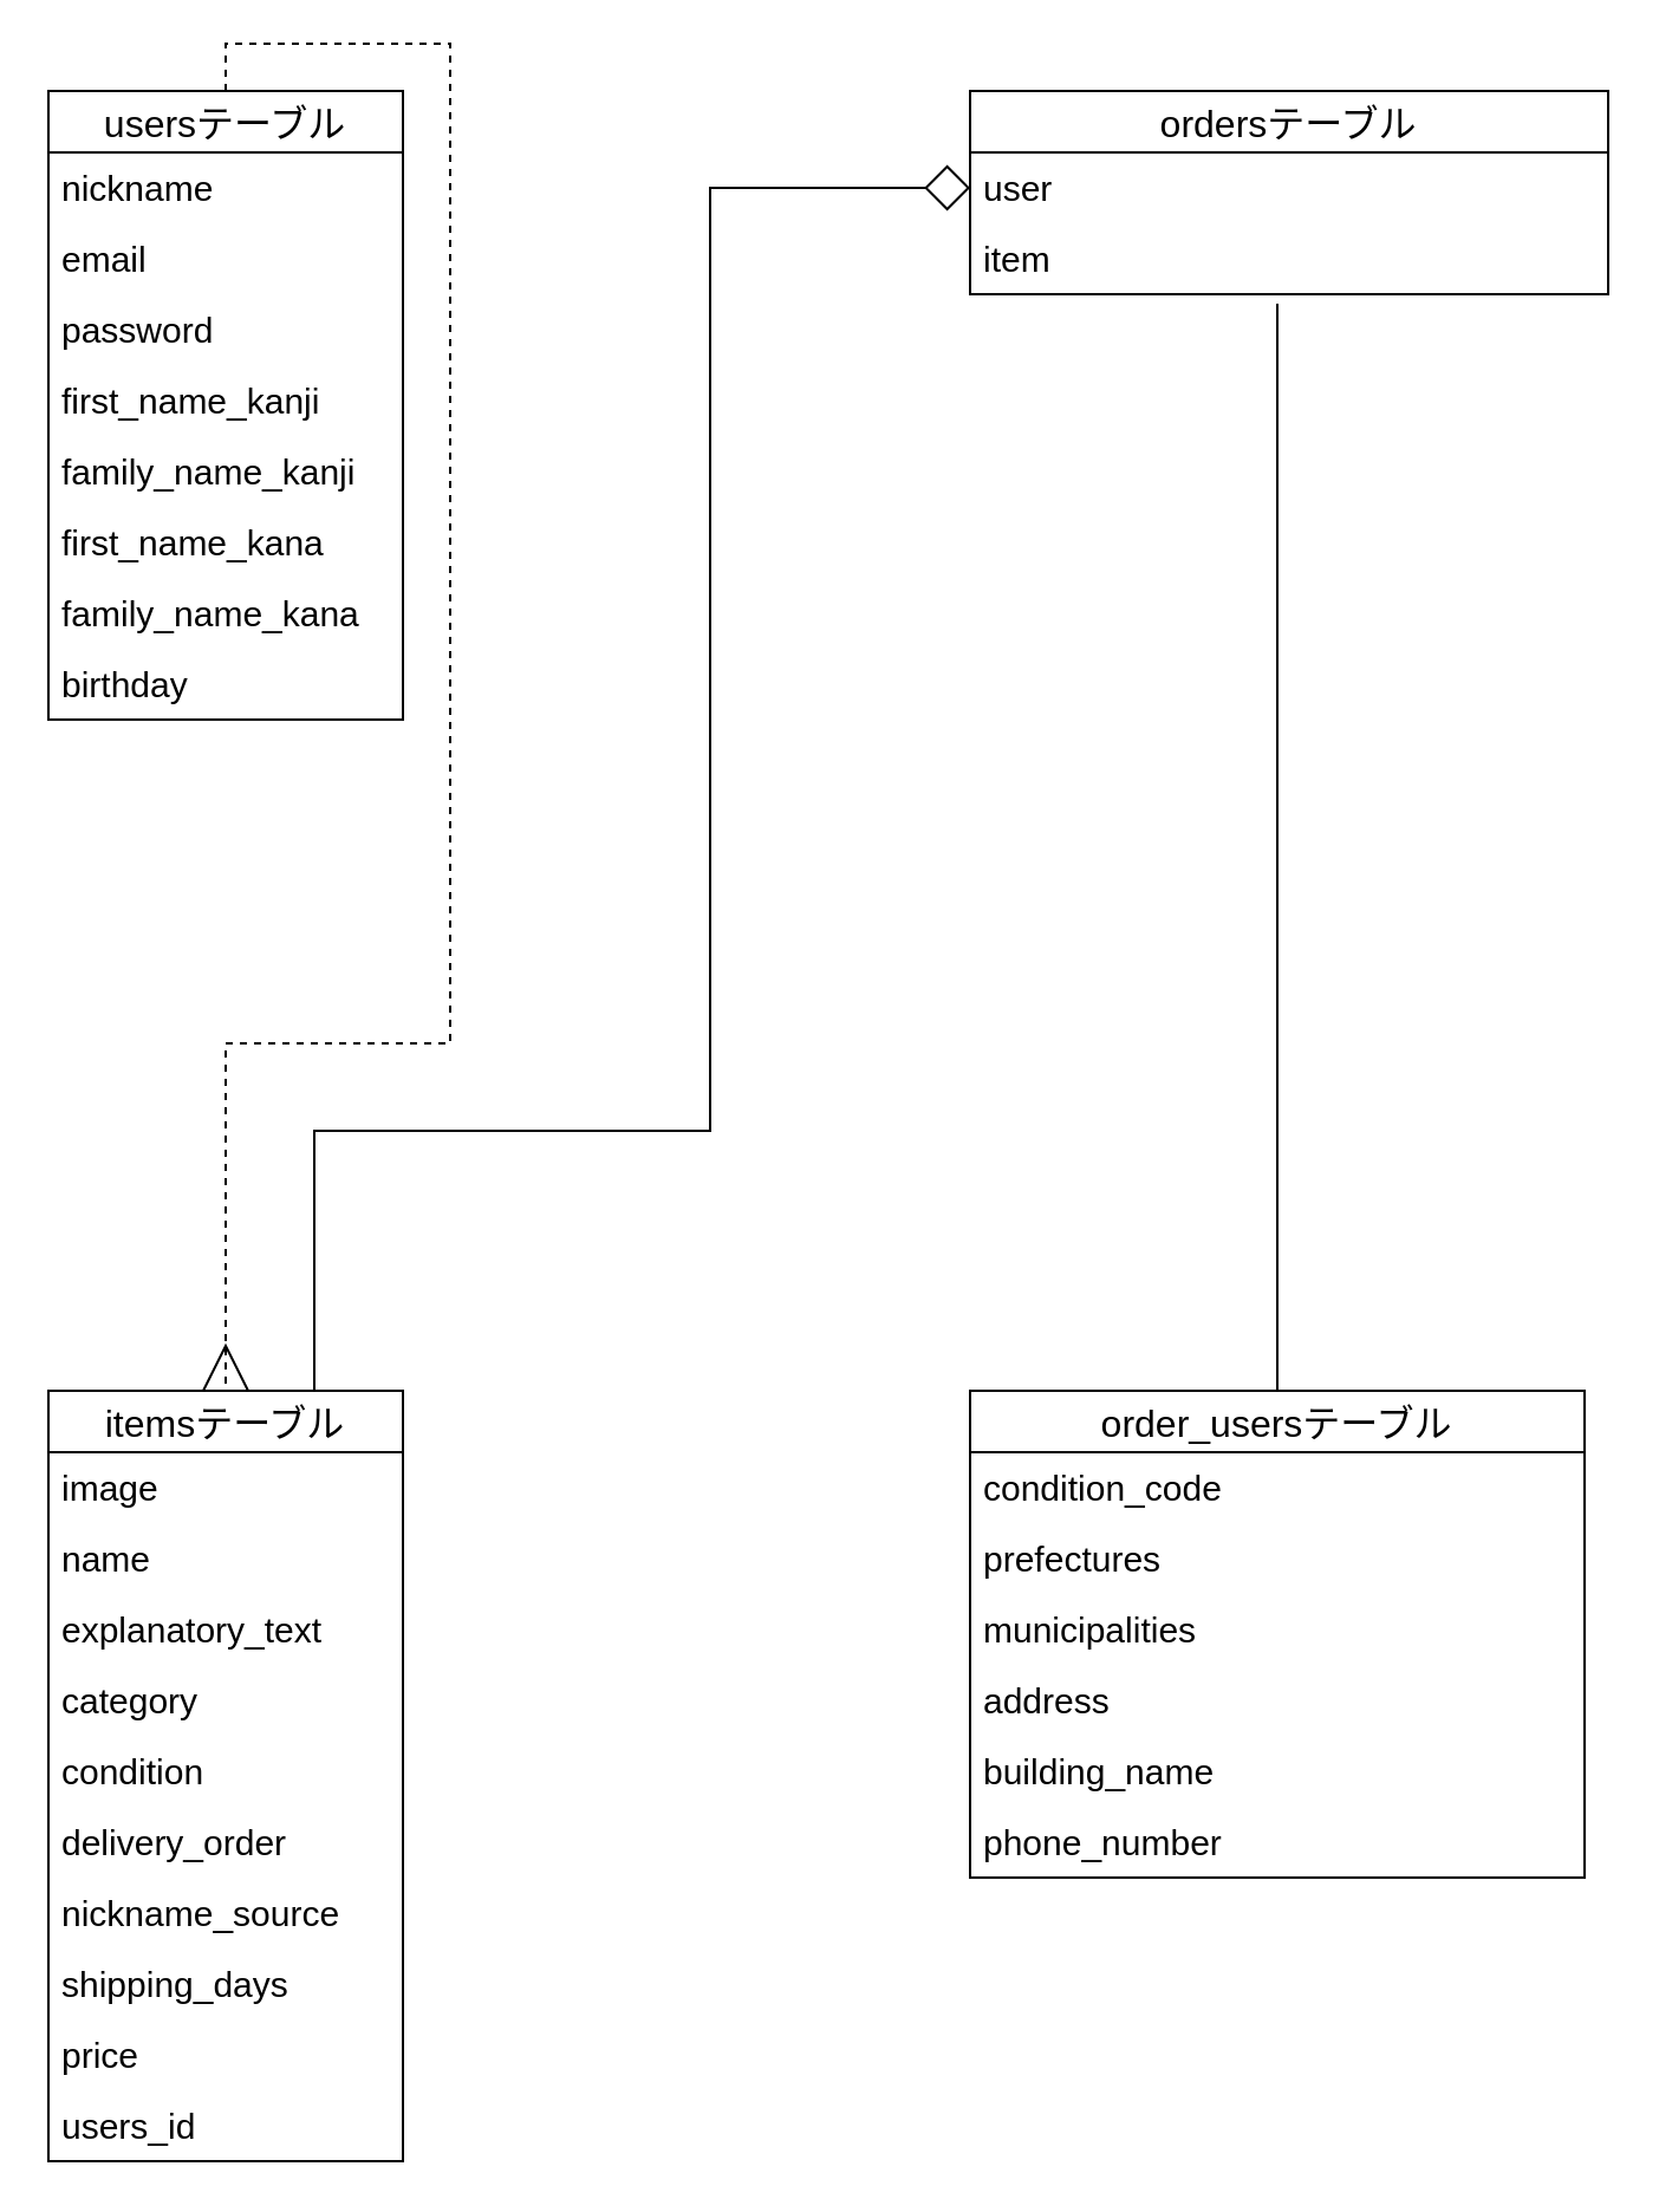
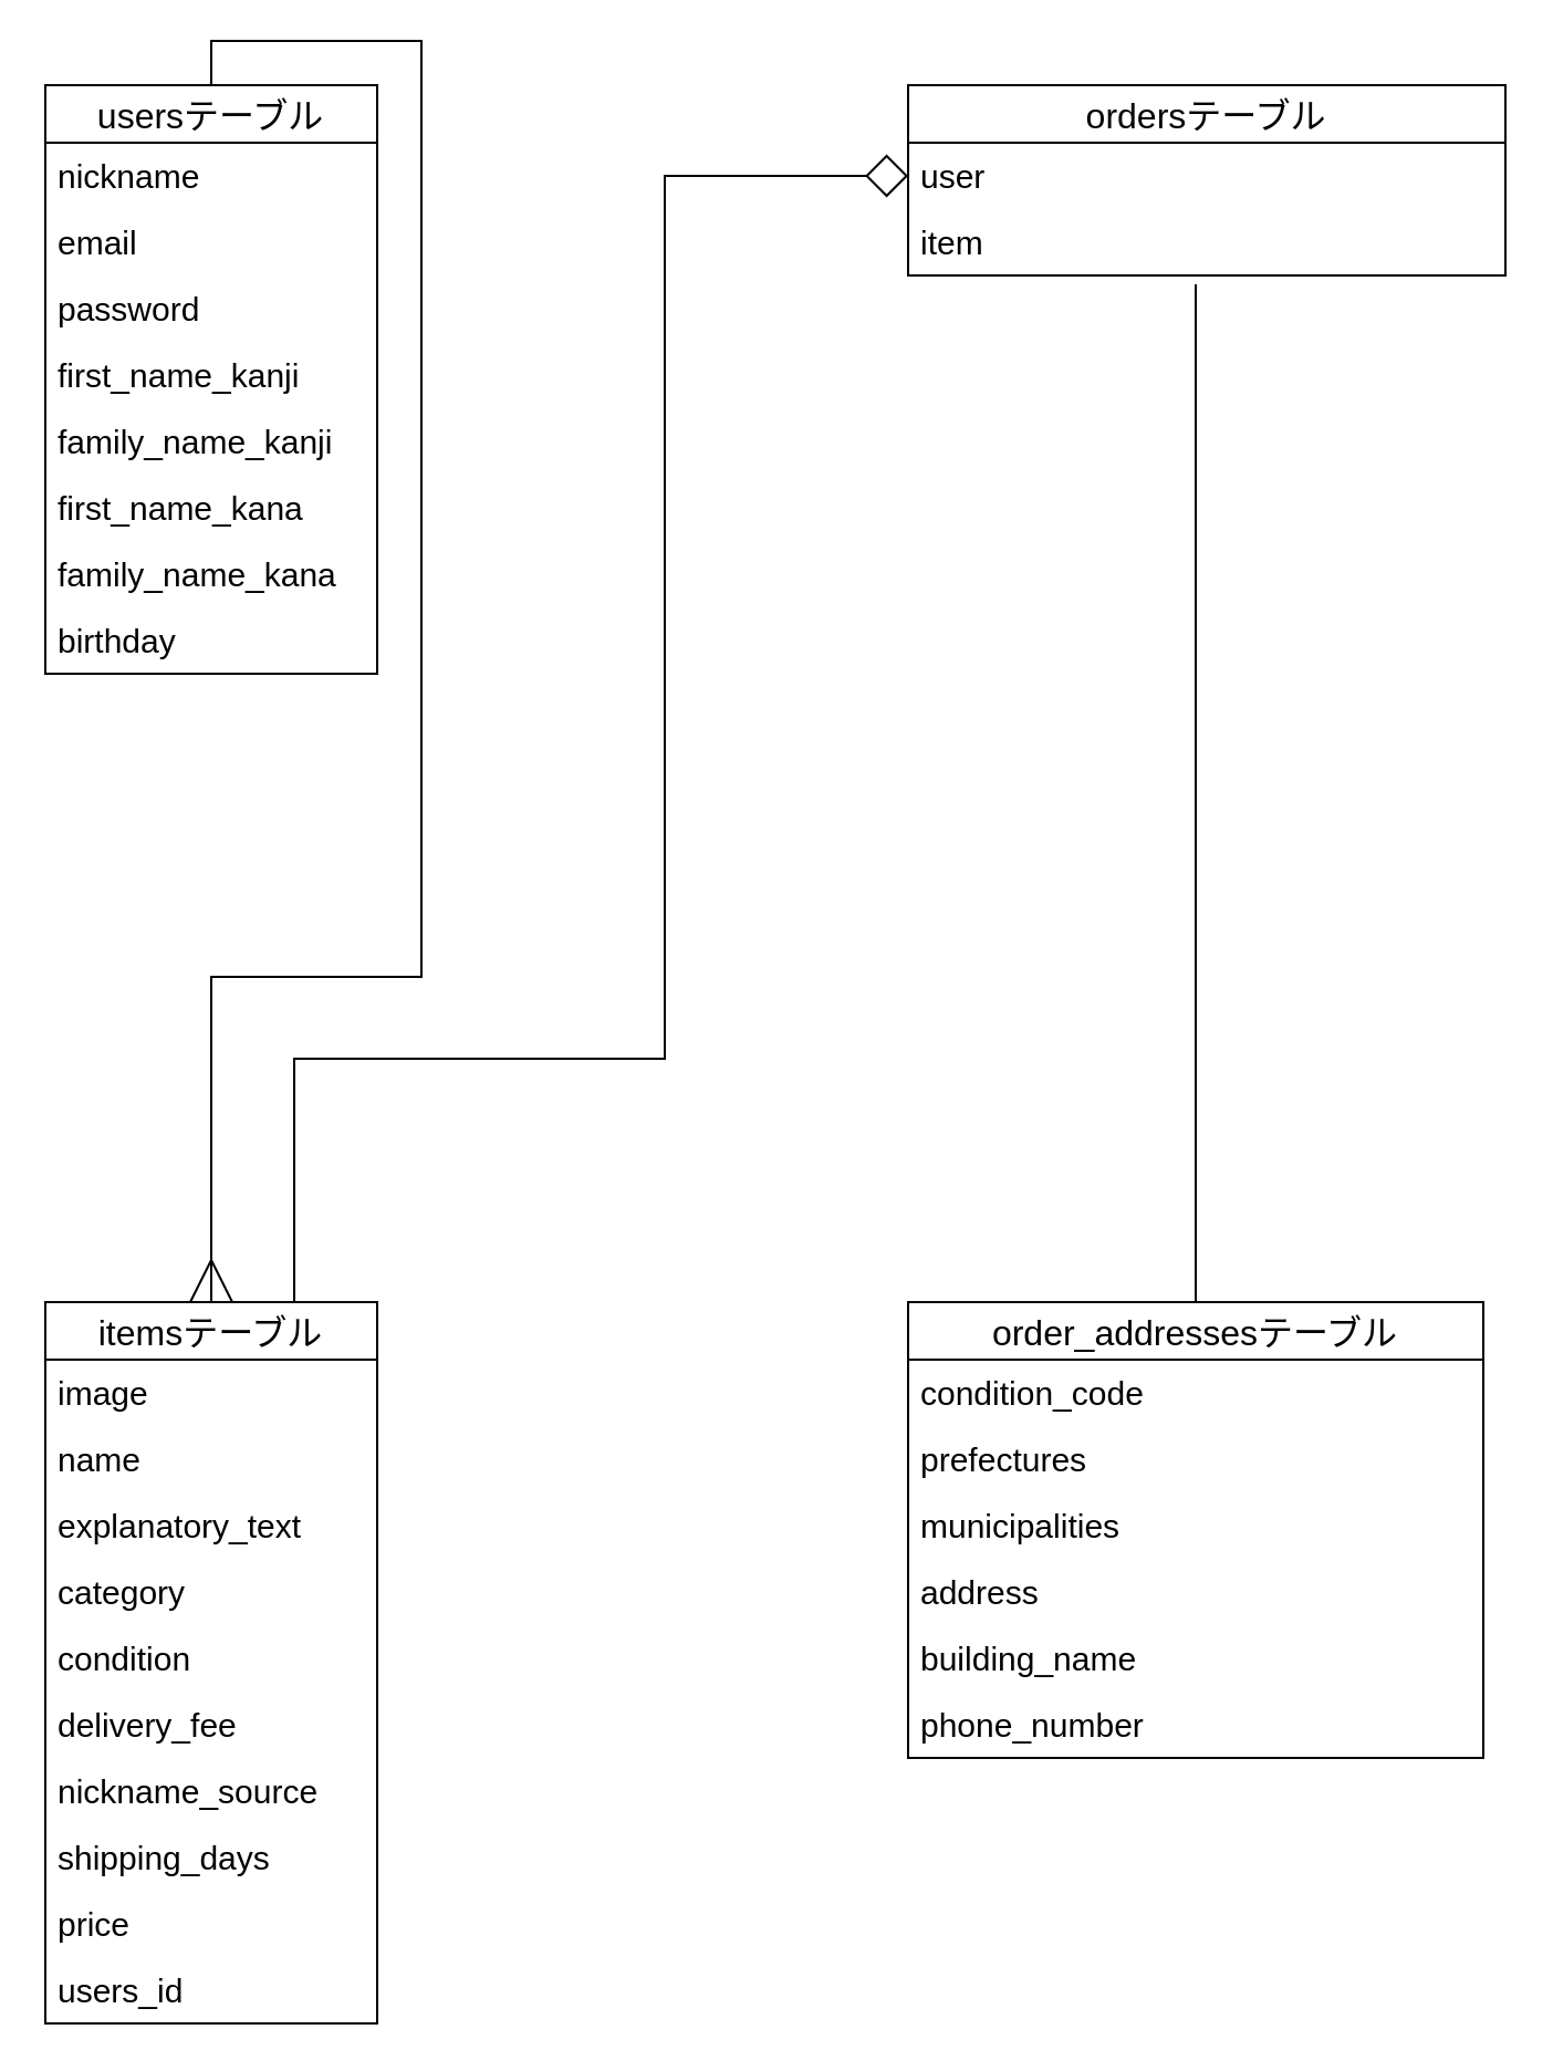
  <mxCell id="0" />
  <mxCell id="1" parent="0" />
  <mxCell id="2" style="edgeStyle=orthogonalEdgeStyle;rounded=0;jumpSize=21;orthogonalLoop=1;jettySize=auto;html=1;exitX=0.75;exitY=0;exitDx=0;exitDy=0;entryX=0;entryY=0.5;entryDx=0;entryDy=0;startArrow=none;startFill=0;startSize=17;endArrow=diamond;endFill=0;endSize=17;" edge="1" parent="1" source="3" target="25"><mxGeometry relative="1" as="geometry"><Array as="points"><mxPoint x="133" y="460" /><mxPoint x="300" y="460" /><mxPoint x="300" y="61" /></Array></mxGeometry></mxCell>
  <mxCell id="3" value="itemsテーブル" style="swimlane;fontStyle=0;childLayout=stackLayout;horizontal=1;startSize=26;horizontalStack=0;resizeParent=1;resizeParentMax=0;resizeLast=0;collapsible=1;marginBottom=0;align=center;fontSize=16;" parent="1" vertex="1"><mxGeometry x="20" y="570" width="150" height="326" as="geometry" /></mxCell>
  <mxCell id="4" value="image" style="text;strokeColor=none;fillColor=none;spacingLeft=4;spacingRight=4;overflow=hidden;rotatable=0;points=[[0,0.5],[1,0.5]];portConstraint=eastwest;fontSize=15;" parent="3" vertex="1"><mxGeometry y="26" width="150" height="30" as="geometry" /></mxCell>
  <mxCell id="5" value="name" style="text;strokeColor=none;fillColor=none;spacingLeft=4;spacingRight=4;overflow=hidden;rotatable=0;points=[[0,0.5],[1,0.5]];portConstraint=eastwest;fontSize=15;" parent="3" vertex="1"><mxGeometry y="56" width="150" height="30" as="geometry" /></mxCell>
  <mxCell id="6" value="explanatory_text" style="text;strokeColor=none;fillColor=none;spacingLeft=4;spacingRight=4;overflow=hidden;rotatable=0;points=[[0,0.5],[1,0.5]];portConstraint=eastwest;fontSize=15;" parent="3" vertex="1"><mxGeometry y="86" width="150" height="30" as="geometry" /></mxCell>
  <mxCell id="7" value="category" style="text;strokeColor=none;fillColor=none;spacingLeft=4;spacingRight=4;overflow=hidden;rotatable=0;points=[[0,0.5],[1,0.5]];portConstraint=eastwest;fontSize=15;" parent="3" vertex="1"><mxGeometry y="116" width="150" height="30" as="geometry" /></mxCell>
  <mxCell id="8" value="condition" style="text;strokeColor=none;fillColor=none;spacingLeft=4;spacingRight=4;overflow=hidden;rotatable=0;points=[[0,0.5],[1,0.5]];portConstraint=eastwest;fontSize=15;" parent="3" vertex="1"><mxGeometry y="146" width="150" height="30" as="geometry" /></mxCell>
- <mxCell id="9" value="delivery_order" style="text;strokeColor=none;fillColor=none;spacingLeft=4;spacingRight=4;overflow=hidden;rotatable=0;points=[[0,0.5],[1,0.5]];portConstraint=eastwest;fontSize=15;" parent="3" vertex="1"><mxGeometry y="176" width="150" height="30" as="geometry" /></mxCell>
+ <mxCell id="9" value="delivery_fee" style="text;strokeColor=none;fillColor=none;spacingLeft=4;spacingRight=4;overflow=hidden;rotatable=0;points=[[0,0.5],[1,0.5]];portConstraint=eastwest;fontSize=15;" parent="3" vertex="1"><mxGeometry y="176" width="150" height="30" as="geometry" /></mxCell>
  <mxCell id="10" value="nickname_source" style="text;strokeColor=none;fillColor=none;spacingLeft=4;spacingRight=4;overflow=hidden;rotatable=0;points=[[0,0.5],[1,0.5]];portConstraint=eastwest;fontSize=15;" parent="3" vertex="1"><mxGeometry y="206" width="150" height="30" as="geometry" /></mxCell>
  <mxCell id="11" value="shipping_days" style="text;strokeColor=none;fillColor=none;spacingLeft=4;spacingRight=4;overflow=hidden;rotatable=0;points=[[0,0.5],[1,0.5]];portConstraint=eastwest;fontSize=15;" parent="3" vertex="1"><mxGeometry y="236" width="150" height="30" as="geometry" /></mxCell>
  <mxCell id="12" value="price" style="text;strokeColor=none;fillColor=none;spacingLeft=4;spacingRight=4;overflow=hidden;rotatable=0;points=[[0,0.5],[1,0.5]];portConstraint=eastwest;fontSize=15;" parent="3" vertex="1"><mxGeometry y="266" width="150" height="30" as="geometry" /></mxCell>
  <mxCell id="13" value="users_id" style="text;strokeColor=none;fillColor=none;spacingLeft=4;spacingRight=4;overflow=hidden;rotatable=0;points=[[0,0.5],[1,0.5]];portConstraint=eastwest;fontSize=15;" parent="3" vertex="1"><mxGeometry y="296" width="150" height="30" as="geometry" /></mxCell>
- <mxCell id="14" style="edgeStyle=orthogonalEdgeStyle;rounded=0;orthogonalLoop=1;jettySize=auto;html=1;exitX=0.5;exitY=0;exitDx=0;exitDy=0;entryX=0.5;entryY=0;entryDx=0;entryDy=0;startArrow=none;startFill=0;endArrow=ERmany;endFill=0;jumpSize=21;startSize=17;endSize=17;dashed=1;" edge="1" parent="1" source="15" target="3"><mxGeometry relative="1" as="geometry" /></mxCell>
+ <mxCell id="14" style="edgeStyle=orthogonalEdgeStyle;rounded=0;orthogonalLoop=1;jettySize=auto;html=1;exitX=0.5;exitY=0;exitDx=0;exitDy=0;entryX=0.5;entryY=0;entryDx=0;entryDy=0;startArrow=none;startFill=0;endArrow=ERmany;endFill=0;jumpSize=21;startSize=17;endSize=17;" edge="1" parent="1" source="15" target="3"><mxGeometry relative="1" as="geometry" /></mxCell>
  <mxCell id="15" value="usersテーブル" style="swimlane;fontStyle=0;childLayout=stackLayout;horizontal=1;startSize=26;horizontalStack=0;resizeParent=1;resizeParentMax=0;resizeLast=0;collapsible=1;marginBottom=0;align=center;fontSize=16;" parent="1" vertex="1"><mxGeometry x="20" y="20" width="150" height="266" as="geometry" /></mxCell>
  <mxCell id="16" value="nickname&#10;" style="text;strokeColor=none;fillColor=none;spacingLeft=4;spacingRight=4;overflow=hidden;rotatable=0;points=[[0,0.5],[1,0.5]];portConstraint=eastwest;fontSize=15;" parent="15" vertex="1"><mxGeometry y="26" width="150" height="30" as="geometry" /></mxCell>
  <mxCell id="17" value="email" style="text;strokeColor=none;fillColor=none;spacingLeft=4;spacingRight=4;overflow=hidden;rotatable=0;points=[[0,0.5],[1,0.5]];portConstraint=eastwest;fontSize=15;" parent="15" vertex="1"><mxGeometry y="56" width="150" height="30" as="geometry" /></mxCell>
  <mxCell id="18" value="password" style="text;strokeColor=none;fillColor=none;spacingLeft=4;spacingRight=4;overflow=hidden;rotatable=0;points=[[0,0.5],[1,0.5]];portConstraint=eastwest;fontSize=15;" parent="15" vertex="1"><mxGeometry y="86" width="150" height="30" as="geometry" /></mxCell>
  <mxCell id="19" value="first_name_kanji" style="text;strokeColor=none;fillColor=none;spacingLeft=4;spacingRight=4;overflow=hidden;rotatable=0;points=[[0,0.5],[1,0.5]];portConstraint=eastwest;fontSize=15;" parent="15" vertex="1"><mxGeometry y="116" width="150" height="30" as="geometry" /></mxCell>
  <mxCell id="20" value="family_name_kanji" style="text;strokeColor=none;fillColor=none;spacingLeft=4;spacingRight=4;overflow=hidden;rotatable=0;points=[[0,0.5],[1,0.5]];portConstraint=eastwest;fontSize=15;" parent="15" vertex="1"><mxGeometry y="146" width="150" height="30" as="geometry" /></mxCell>
  <mxCell id="21" value="first_name_kana" style="text;strokeColor=none;fillColor=none;spacingLeft=4;spacingRight=4;overflow=hidden;rotatable=0;points=[[0,0.5],[1,0.5]];portConstraint=eastwest;fontSize=15;" parent="15" vertex="1"><mxGeometry y="176" width="150" height="30" as="geometry" /></mxCell>
  <mxCell id="22" value="family_name_kana" style="text;strokeColor=none;fillColor=none;spacingLeft=4;spacingRight=4;overflow=hidden;rotatable=0;points=[[0,0.5],[1,0.5]];portConstraint=eastwest;fontSize=15;" parent="15" vertex="1"><mxGeometry y="206" width="150" height="30" as="geometry" /></mxCell>
  <mxCell id="23" value="birthday" style="text;strokeColor=none;fillColor=none;spacingLeft=4;spacingRight=4;overflow=hidden;rotatable=0;points=[[0,0.5],[1,0.5]];portConstraint=eastwest;fontSize=15;" parent="15" vertex="1"><mxGeometry y="236" width="150" height="30" as="geometry" /></mxCell>
  <mxCell id="24" value="ordersテーブル" style="swimlane;fontStyle=0;childLayout=stackLayout;horizontal=1;startSize=26;horizontalStack=0;resizeParent=1;resizeParentMax=0;resizeLast=0;collapsible=1;marginBottom=0;align=center;fontSize=16;" vertex="1" parent="1"><mxGeometry x="410" y="20" width="270" height="86" as="geometry" /></mxCell>
  <mxCell id="25" value="user" style="text;strokeColor=none;fillColor=none;spacingLeft=4;spacingRight=4;overflow=hidden;rotatable=0;points=[[0,0.5],[1,0.5]];portConstraint=eastwest;fontSize=15;" vertex="1" parent="24"><mxGeometry y="26" width="270" height="30" as="geometry" /></mxCell>
  <mxCell id="26" value="item" style="text;strokeColor=none;fillColor=none;spacingLeft=4;spacingRight=4;overflow=hidden;rotatable=0;points=[[0,0.5],[1,0.5]];portConstraint=eastwest;fontSize=15;" vertex="1" parent="24"><mxGeometry y="56" width="270" height="30" as="geometry" /></mxCell>
  <mxCell id="27" style="edgeStyle=orthogonalEdgeStyle;rounded=0;jumpSize=21;orthogonalLoop=1;jettySize=auto;html=1;exitX=0.5;exitY=0;exitDx=0;exitDy=0;startArrow=none;startFill=0;startSize=17;endArrow=none;endFill=0;endSize=17;" edge="1" parent="1" source="28"><mxGeometry relative="1" as="geometry"><mxPoint x="540" y="110" as="targetPoint" /></mxGeometry></mxCell>
- <mxCell id="28" value="order_usersテーブル" style="swimlane;fontStyle=0;childLayout=stackLayout;horizontal=1;startSize=26;horizontalStack=0;resizeParent=1;resizeParentMax=0;resizeLast=0;collapsible=1;marginBottom=0;align=center;fontSize=16;" parent="1" vertex="1"><mxGeometry x="410" y="570" width="260" height="206" as="geometry" /></mxCell>
+ <mxCell id="28" value="order_addressesテーブル" style="swimlane;fontStyle=0;childLayout=stackLayout;horizontal=1;startSize=26;horizontalStack=0;resizeParent=1;resizeParentMax=0;resizeLast=0;collapsible=1;marginBottom=0;align=center;fontSize=16;" parent="1" vertex="1"><mxGeometry x="410" y="570" width="260" height="206" as="geometry" /></mxCell>
  <mxCell id="29" value="condition_code" style="text;strokeColor=none;fillColor=none;spacingLeft=4;spacingRight=4;overflow=hidden;rotatable=0;points=[[0,0.5],[1,0.5]];portConstraint=eastwest;fontSize=15;" parent="28" vertex="1"><mxGeometry y="26" width="260" height="30" as="geometry" /></mxCell>
  <mxCell id="30" value="prefectures" style="text;strokeColor=none;fillColor=none;spacingLeft=4;spacingRight=4;overflow=hidden;rotatable=0;points=[[0,0.5],[1,0.5]];portConstraint=eastwest;fontSize=15;" parent="28" vertex="1"><mxGeometry y="56" width="260" height="30" as="geometry" /></mxCell>
  <mxCell id="31" value="municipalities" style="text;strokeColor=none;fillColor=none;spacingLeft=4;spacingRight=4;overflow=hidden;rotatable=0;points=[[0,0.5],[1,0.5]];portConstraint=eastwest;fontSize=15;" parent="28" vertex="1"><mxGeometry y="86" width="260" height="30" as="geometry" /></mxCell>
  <mxCell id="32" value="address" style="text;strokeColor=none;fillColor=none;spacingLeft=4;spacingRight=4;overflow=hidden;rotatable=0;points=[[0,0.5],[1,0.5]];portConstraint=eastwest;fontSize=15;" parent="28" vertex="1"><mxGeometry y="116" width="260" height="30" as="geometry" /></mxCell>
  <mxCell id="33" value="building_name" style="text;strokeColor=none;fillColor=none;spacingLeft=4;spacingRight=4;overflow=hidden;rotatable=0;points=[[0,0.5],[1,0.5]];portConstraint=eastwest;fontSize=15;" parent="28" vertex="1"><mxGeometry y="146" width="260" height="30" as="geometry" /></mxCell>
  <mxCell id="34" value="phone_number" style="text;strokeColor=none;fillColor=none;spacingLeft=4;spacingRight=4;overflow=hidden;rotatable=0;points=[[0,0.5],[1,0.5]];portConstraint=eastwest;fontSize=15;" parent="28" vertex="1"><mxGeometry y="176" width="260" height="30" as="geometry" /></mxCell>
